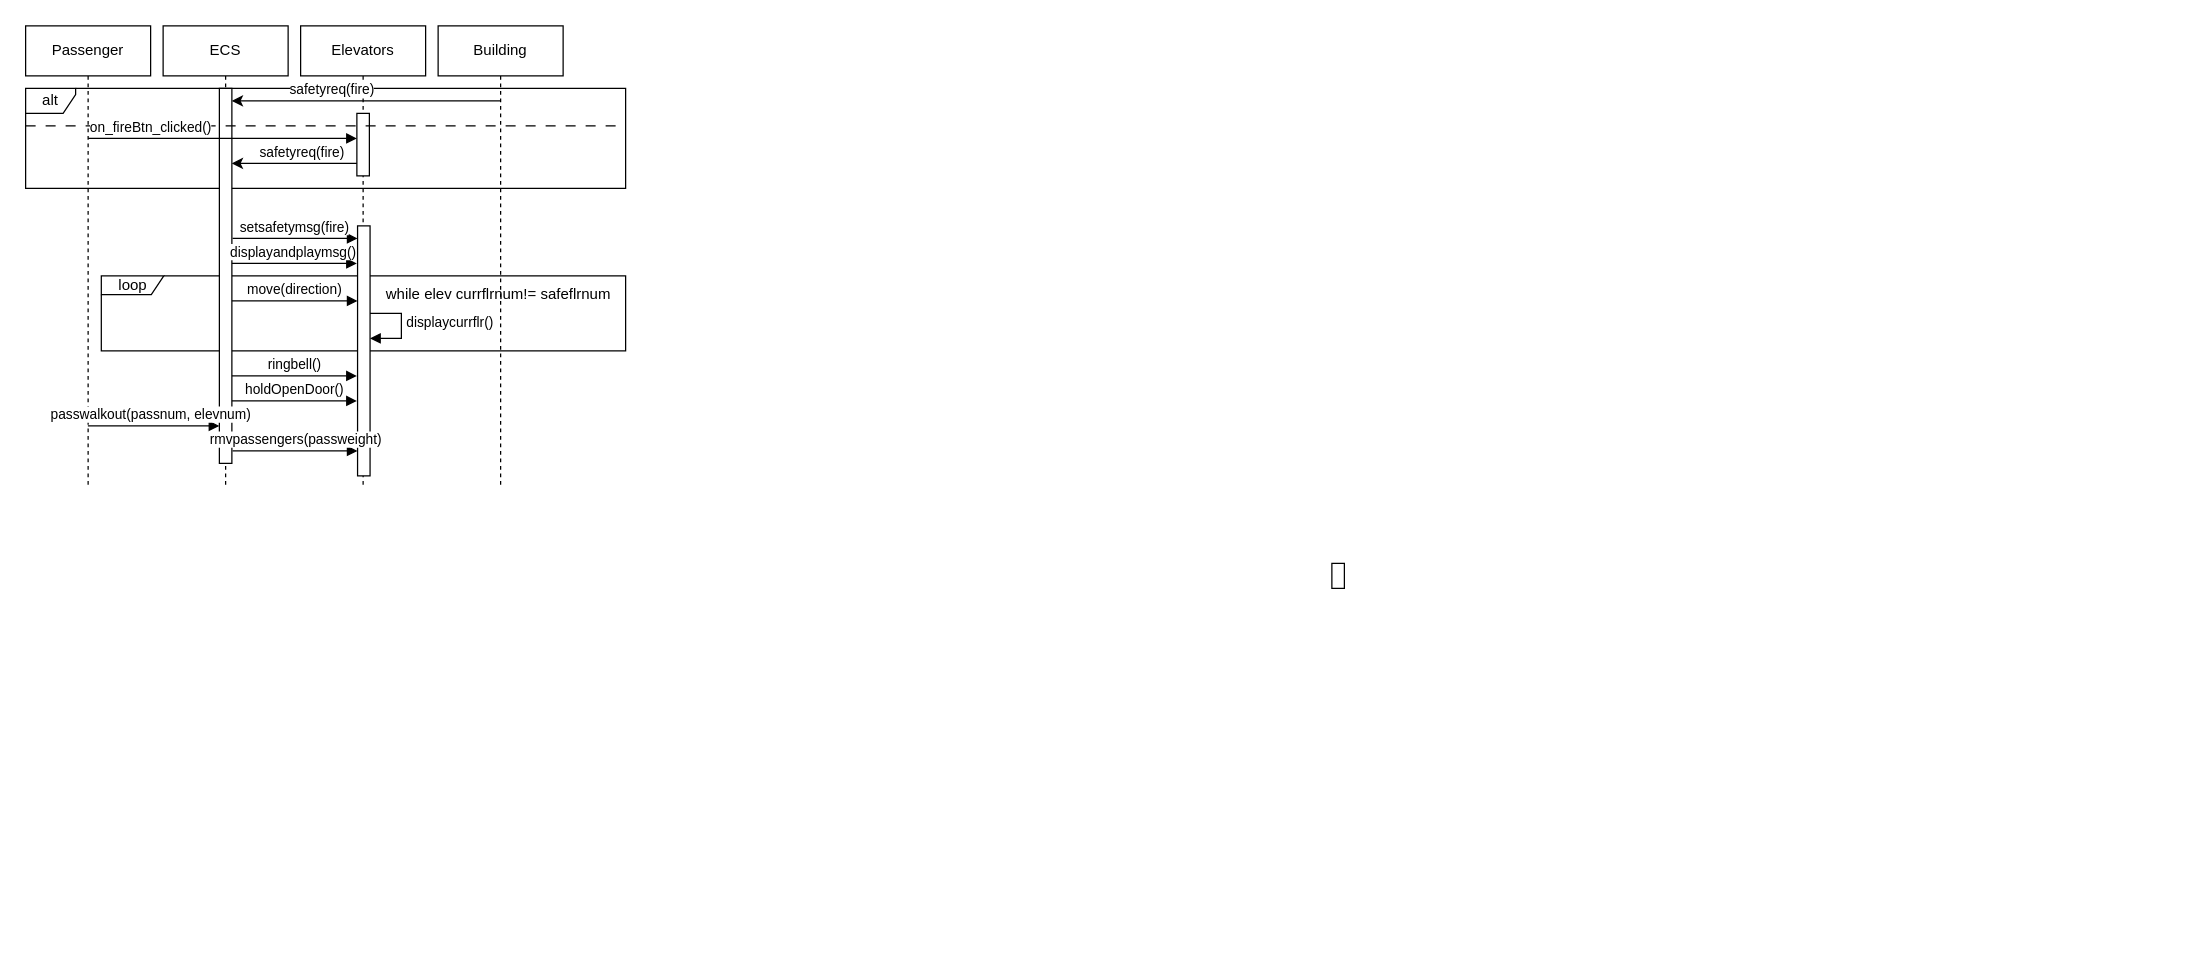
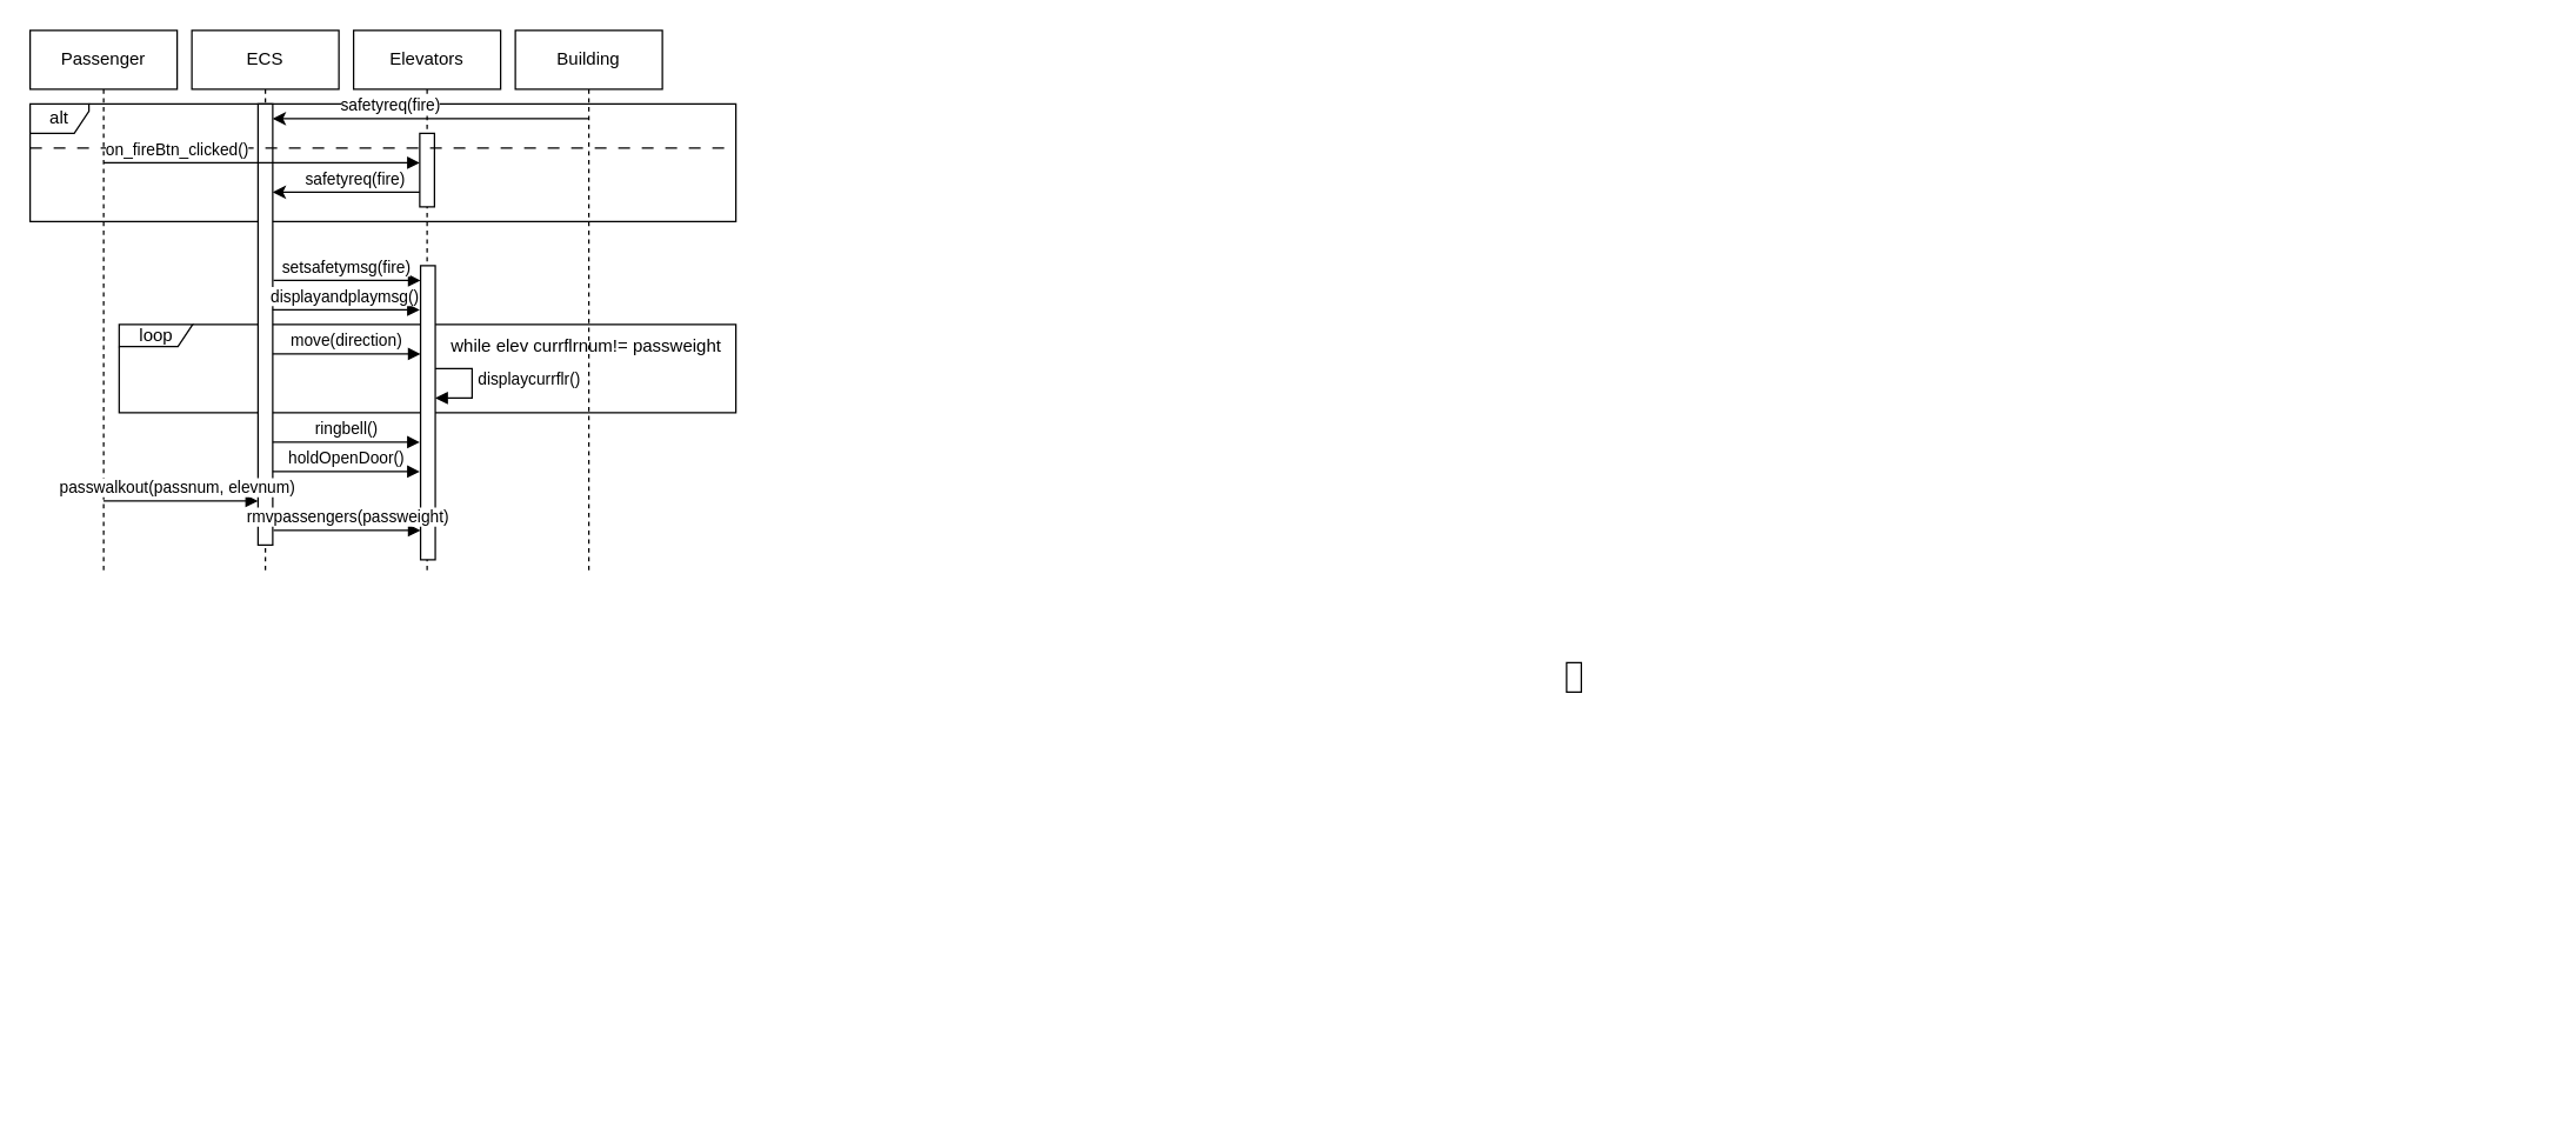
  <mxCell id="0" />
  <mxCell id="1" parent="0" />
  <mxCell id="2" value="loop" style="shape=umlFrame;whiteSpace=wrap;html=1;width=50;height=15;" parent="1" vertex="1"><mxGeometry x="80.55" y="220" width="419.45" height="60" as="geometry" /></mxCell>
  <mxCell id="3" value="alt" style="shape=umlFrame;whiteSpace=wrap;html=1;width=40;height=20;" parent="1" vertex="1"><mxGeometry x="20" y="70" width="480" height="80" as="geometry" /></mxCell>
  <mxCell id="4" value="Passenger" style="shape=umlLifeline;perimeter=lifelinePerimeter;whiteSpace=wrap;html=1;container=0;dropTarget=0;collapsible=0;recursiveResize=0;outlineConnect=0;portConstraint=eastwest;newEdgeStyle={&quot;edgeStyle&quot;:&quot;elbowEdgeStyle&quot;,&quot;elbow&quot;:&quot;vertical&quot;,&quot;curved&quot;:0,&quot;rounded&quot;:0};" parent="1" vertex="1"><mxGeometry x="20" y="20" width="100" height="370" as="geometry" /></mxCell>
  <mxCell id="5" value="Elevators" style="shape=umlLifeline;perimeter=lifelinePerimeter;whiteSpace=wrap;html=1;container=0;dropTarget=0;collapsible=0;recursiveResize=0;outlineConnect=0;portConstraint=eastwest;newEdgeStyle={&quot;edgeStyle&quot;:&quot;elbowEdgeStyle&quot;,&quot;elbow&quot;:&quot;vertical&quot;,&quot;curved&quot;:0,&quot;rounded&quot;:0};" parent="1" vertex="1"><mxGeometry x="240" y="20" width="100" height="370" as="geometry" /></mxCell>
  <mxCell id="6" value="" style="html=1;points=[];perimeter=orthogonalPerimeter;outlineConnect=0;targetShapes=umlLifeline;portConstraint=eastwest;newEdgeStyle={&quot;edgeStyle&quot;:&quot;elbowEdgeStyle&quot;,&quot;elbow&quot;:&quot;vertical&quot;,&quot;curved&quot;:0,&quot;rounded&quot;:0};" parent="5" vertex="1"><mxGeometry x="45" y="70" width="10" height="50" as="geometry" /></mxCell>
  <mxCell id="7" value="Building" style="shape=umlLifeline;perimeter=lifelinePerimeter;whiteSpace=wrap;html=1;container=0;dropTarget=0;collapsible=0;recursiveResize=0;outlineConnect=0;portConstraint=eastwest;newEdgeStyle={&quot;edgeStyle&quot;:&quot;elbowEdgeStyle&quot;,&quot;elbow&quot;:&quot;vertical&quot;,&quot;curved&quot;:0,&quot;rounded&quot;:0};" parent="1" vertex="1"><mxGeometry x="350" y="20" width="100" height="370" as="geometry" /></mxCell>
  <mxCell id="8" value="" style="endArrow=classic;html=1;rounded=0;strokeColor=default;endFill=1;edgeStyle=elbowEdgeStyle;elbow=vertical;" parent="1" source="7" target="11" edge="1"><mxGeometry width="50" height="50" relative="1" as="geometry"><mxPoint x="845" y="100" as="sourcePoint" /><mxPoint x="300" y="100" as="targetPoint" /><Array as="points"><mxPoint x="340" y="80" /></Array></mxGeometry></mxCell>
  <mxCell id="9" value="safetyreq(fire)" style="edgeLabel;html=1;align=center;verticalAlign=middle;resizable=0;points=[];" parent="8" vertex="1" connectable="0"><mxGeometry x="-0.104" y="-2" relative="1" as="geometry"><mxPoint x="-39" y="-8" as="offset" /></mxGeometry></mxCell>
  <mxCell id="10" value="ECS" style="shape=umlLifeline;perimeter=lifelinePerimeter;whiteSpace=wrap;html=1;container=0;dropTarget=0;collapsible=0;recursiveResize=0;outlineConnect=0;portConstraint=eastwest;newEdgeStyle={&quot;edgeStyle&quot;:&quot;elbowEdgeStyle&quot;,&quot;elbow&quot;:&quot;vertical&quot;,&quot;curved&quot;:0,&quot;rounded&quot;:0};" parent="1" vertex="1"><mxGeometry x="130" y="20" width="100" height="370" as="geometry" /></mxCell>
  <mxCell id="11" value="" style="html=1;points=[];perimeter=orthogonalPerimeter;outlineConnect=0;targetShapes=umlLifeline;portConstraint=eastwest;newEdgeStyle={&quot;edgeStyle&quot;:&quot;elbowEdgeStyle&quot;,&quot;elbow&quot;:&quot;vertical&quot;,&quot;curved&quot;:0,&quot;rounded&quot;:0};" parent="1" vertex="1"><mxGeometry x="175" y="70" width="10" height="300" as="geometry" /></mxCell>
  <mxCell id="12" value="move(direction)" style="html=1;verticalAlign=bottom;endArrow=block;edgeStyle=elbowEdgeStyle;elbow=vertical;curved=0;rounded=0;" parent="1" source="11" target="13" edge="1"><mxGeometry relative="1" as="geometry"><mxPoint x="185.55" y="190" as="sourcePoint" /><Array as="points"><mxPoint x="250" y="240" /><mxPoint x="220" y="230" /><mxPoint x="270.55" y="180" /><mxPoint x="250.55" y="170" /><mxPoint x="270.55" y="190" /></Array><mxPoint x="280.55" y="190" as="targetPoint" /></mxGeometry></mxCell>
  <mxCell id="13" value="" style="html=1;points=[];perimeter=orthogonalPerimeter;outlineConnect=0;targetShapes=umlLifeline;portConstraint=eastwest;newEdgeStyle={&quot;edgeStyle&quot;:&quot;elbowEdgeStyle&quot;,&quot;elbow&quot;:&quot;vertical&quot;,&quot;curved&quot;:0,&quot;rounded&quot;:0};" parent="1" vertex="1"><mxGeometry x="285.55" y="180" width="10" height="200" as="geometry" /></mxCell>
- <mxCell id="14" value="while elev currflrnum!= safeflrnum" style="text;html=1;strokeColor=none;fillColor=none;align=center;verticalAlign=middle;whiteSpace=wrap;rounded=0;" parent="1" vertex="1"><mxGeometry x="295.55" y="220" width="205" height="30" as="geometry" /></mxCell>
+ <mxCell id="14" value="while elev currflrnum!= passweight" style="text;html=1;strokeColor=none;fillColor=none;align=center;verticalAlign=middle;whiteSpace=wrap;rounded=0;" parent="1" vertex="1"><mxGeometry x="295.55" y="220" width="205" height="30" as="geometry" /></mxCell>
  <mxCell id="15" value="" style="html=1;verticalAlign=bottom;endArrow=none;edgeStyle=elbowEdgeStyle;elbow=vertical;curved=0;rounded=0;dashed=1;dashPattern=8 8;endFill=0;" parent="1" edge="1"><mxGeometry relative="1" as="geometry"><mxPoint x="20" y="100" as="sourcePoint" /><Array as="points"><mxPoint x="450" y="100" /><mxPoint x="350" y="110" /><mxPoint x="1730" y="110" /><mxPoint x="1500" y="125" /><mxPoint x="1295" y="200" /><mxPoint x="1275" y="190" /><mxPoint x="1295" y="210" /></Array><mxPoint x="500" y="100" as="targetPoint" /></mxGeometry></mxCell>
  <mxCell id="16" value="on_fireBtn_clicked()" style="html=1;verticalAlign=bottom;endArrow=block;edgeStyle=elbowEdgeStyle;elbow=vertical;curved=0;rounded=0;" parent="1" target="6" edge="1"><mxGeometry x="-0.535" relative="1" as="geometry"><mxPoint x="70" y="110" as="sourcePoint" /><Array as="points"><mxPoint x="260" y="110" /><mxPoint x="150" y="130" /><mxPoint x="75" y="120" /><mxPoint x="55" y="110" /><mxPoint x="75" y="130" /></Array><mxPoint x="170" y="130" as="targetPoint" /><mxPoint as="offset" /></mxGeometry></mxCell>
  <mxCell id="17" value="" style="html=1;points=[];perimeter=orthogonalPerimeter;outlineConnect=0;targetShapes=umlLifeline;portConstraint=eastwest;newEdgeStyle={&quot;edgeStyle&quot;:&quot;elbowEdgeStyle&quot;,&quot;elbow&quot;:&quot;vertical&quot;,&quot;curved&quot;:0,&quot;rounded&quot;:0};" parent="1" vertex="1"><mxGeometry x="1065" y="450" width="10" height="20" as="geometry" /></mxCell>
  <mxCell id="18" value="" style="endArrow=classic;html=1;rounded=0;strokeColor=default;endFill=1;edgeStyle=elbowEdgeStyle;elbow=vertical;" parent="1" source="6" target="11" edge="1"><mxGeometry width="50" height="50" relative="1" as="geometry"><mxPoint x="250" y="130" as="sourcePoint" /><mxPoint x="190" y="130" as="targetPoint" /><Array as="points"><mxPoint x="230" y="130" /></Array></mxGeometry></mxCell>
  <mxCell id="19" value="safetyreq(fire)" style="edgeLabel;html=1;align=center;verticalAlign=middle;resizable=0;points=[];" parent="18" vertex="1" connectable="0"><mxGeometry x="-0.104" y="-2" relative="1" as="geometry"><mxPoint y="-8" as="offset" /></mxGeometry></mxCell>
  <mxCell id="20" value="setsafetymsg(fire)" style="html=1;verticalAlign=bottom;endArrow=block;edgeStyle=elbowEdgeStyle;elbow=vertical;curved=0;rounded=0;startArrow=none;" parent="1" edge="1"><mxGeometry x="-0.027" relative="1" as="geometry"><mxPoint x="185.55" y="190" as="sourcePoint" /><Array as="points"><mxPoint x="260.55" y="190" /><mxPoint x="216.05" y="250" /><mxPoint x="276.05" y="240" /><mxPoint x="256.05" y="230" /><mxPoint x="276.05" y="250" /></Array><mxPoint x="285.55" y="190" as="targetPoint" /><mxPoint as="offset" /></mxGeometry></mxCell>
  <mxCell id="21" value="displayandplaymsg()" style="html=1;verticalAlign=bottom;endArrow=block;edgeStyle=elbowEdgeStyle;elbow=vertical;curved=0;rounded=0;startArrow=none;" parent="1" edge="1"><mxGeometry x="-0.027" relative="1" as="geometry"><mxPoint x="185" y="210" as="sourcePoint" /><Array as="points"><mxPoint x="270" y="210" /><mxPoint x="225.5" y="250" /><mxPoint x="285.5" y="240" /><mxPoint x="265.5" y="230" /><mxPoint x="285.5" y="250" /></Array><mxPoint x="285" y="210" as="targetPoint" /><mxPoint as="offset" /></mxGeometry></mxCell>
  <mxCell id="22" value="passwalkout(passnum, elevnum)" style="html=1;verticalAlign=bottom;endArrow=block;edgeStyle=elbowEdgeStyle;elbow=vertical;curved=0;rounded=0;" parent="1" edge="1"><mxGeometry x="-0.049" relative="1" as="geometry"><mxPoint x="69.81" y="340" as="sourcePoint" /><Array as="points"><mxPoint x="160" y="340" /><mxPoint x="120" y="310" /><mxPoint x="220" y="330" /><mxPoint x="200" y="470" /><mxPoint x="830.75" y="740" /><mxPoint x="700.75" y="490" /><mxPoint x="910.75" y="420" /><mxPoint x="611" y="440" /><mxPoint x="611" y="430" /><mxPoint x="601" y="460" /><mxPoint x="571" y="430" /><mxPoint x="591" y="410" /><mxPoint x="541" y="390" /><mxPoint x="521" y="370" /><mxPoint x="501" y="360" /><mxPoint x="521" y="380" /></Array><mxPoint x="175" y="340" as="targetPoint" /><mxPoint as="offset" /></mxGeometry></mxCell>
  <mxCell id="23" value="ringbell()" style="html=1;verticalAlign=bottom;endArrow=block;edgeStyle=elbowEdgeStyle;elbow=vertical;curved=0;rounded=0;" parent="1" edge="1"><mxGeometry x="0.002" relative="1" as="geometry"><mxPoint x="185" y="300" as="sourcePoint" /><Array as="points"><mxPoint x="260" y="300" /><mxPoint x="270" y="300" /><mxPoint x="250" y="290" /><mxPoint x="370.5" y="300" /><mxPoint x="360.5" y="330" /><mxPoint x="330.5" y="300" /><mxPoint x="350.5" y="280" /><mxPoint x="300.5" y="260" /><mxPoint x="280.5" y="240" /><mxPoint x="260.5" y="230" /><mxPoint x="280.5" y="250" /></Array><mxPoint x="285" y="300" as="targetPoint" /><mxPoint as="offset" /></mxGeometry></mxCell>
  <mxCell id="24" value="holdOpenDoor()" style="html=1;verticalAlign=bottom;endArrow=block;edgeStyle=elbowEdgeStyle;elbow=vertical;curved=0;rounded=0;" parent="1" edge="1"><mxGeometry x="0.002" relative="1" as="geometry"><mxPoint x="185" y="320" as="sourcePoint" /><Array as="points"><mxPoint x="260" y="320" /><mxPoint x="270" y="320" /><mxPoint x="250" y="310" /><mxPoint x="370.5" y="320" /><mxPoint x="360.5" y="350" /><mxPoint x="330.5" y="320" /><mxPoint x="350.5" y="300" /><mxPoint x="300.5" y="280" /><mxPoint x="280.5" y="260" /><mxPoint x="260.5" y="250" /><mxPoint x="280.5" y="270" /></Array><mxPoint x="285" y="320" as="targetPoint" /><mxPoint as="offset" /></mxGeometry></mxCell>
  <mxCell id="25" value="displaycurrflr()" style="edgeStyle=orthogonalEdgeStyle;html=1;align=left;spacingLeft=2;endArrow=block;rounded=0;strokeColor=default;elbow=vertical;" parent="1" edge="1"><mxGeometry x="-0.091" relative="1" as="geometry"><mxPoint x="295.55" y="250.02" as="sourcePoint" /><Array as="points"><mxPoint x="320.58" y="250" /><mxPoint x="320.58" y="270" /></Array><mxPoint x="295.55" y="270.02" as="targetPoint" /><mxPoint as="offset" /></mxGeometry></mxCell>
  <mxCell id="26" value="rmvpassengers(passweight)" style="html=1;verticalAlign=bottom;endArrow=block;edgeStyle=elbowEdgeStyle;elbow=vertical;curved=0;rounded=0;" parent="1" edge="1"><mxGeometry relative="1" as="geometry"><mxPoint x="185.55" y="360" as="sourcePoint" /><Array as="points"><mxPoint x="210.55" y="360" /><mxPoint x="156.05" y="390" /><mxPoint x="156.05" y="380" /><mxPoint x="146.05" y="410" /><mxPoint x="116.05" y="380" /><mxPoint x="136.05" y="360" /><mxPoint x="86.05" y="340" /><mxPoint x="66.05" y="320" /><mxPoint x="46.05" y="310" /><mxPoint x="66.05" y="330" /></Array><mxPoint x="285.55" y="360" as="targetPoint" /><mxPoint as="offset" /></mxGeometry></mxCell>
